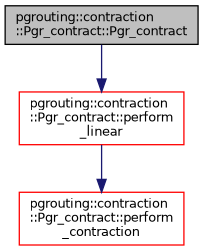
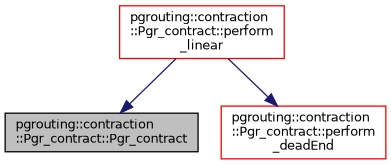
  digraph {
    rankdir=TB
    node [color=red fillcolor=white fontname=Helvetica fontsize=10 shape=record style=filled]
    edge [color=midnightblue fontname=Helvetica fontsize=10 labelfontname=Helvetica labelfontsize=10 style=solid]
    n1 [color=black fillcolor=grey75 fontcolor=black height=0.2 label="pgrouting::contraction\l::Pgr_contract::Pgr_contract" width=0.4]
    n2 [height=0.2 label="pgrouting::contraction\l::Pgr_contract::perform\l_linear" width=0.4]
-   n3 [height=0.2 label="pgrouting::contraction\l::Pgr_contract::perform\l_contraction" width=0.4]
-   n1 -> n2
+   n3 [height=0.2 label="pgrouting::contraction\l::Pgr_contract::perform\l_deadEnd" width=0.4]
+   n2 -> n1
    n2 -> n3
  }
